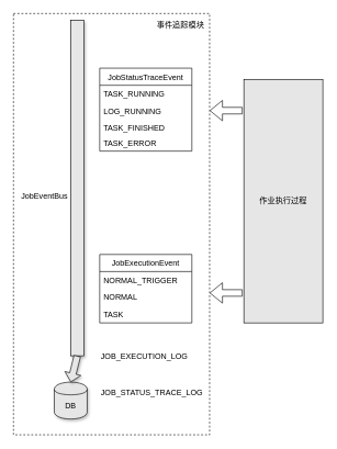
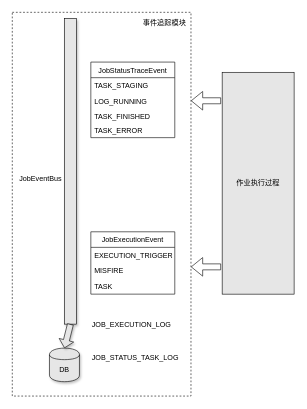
  <mxCell id="0" />
  <mxCell id="1" parent="0" />
  <mxCell id="2" value="" style="rounded=0;whiteSpace=wrap;html=1;shadow=0;strokeColor=#000000;fillColor=#FFFFFF;dashed=1;" vertex="1" parent="1"><mxGeometry x="20" y="20" width="298" height="640" as="geometry" /></mxCell>
  <mxCell id="3" value="" style="rounded=0;whiteSpace=wrap;html=1;shadow=1;strokeColor=#000000;fillColor=#E6E6E6;" vertex="1" parent="1"><mxGeometry x="107" y="30" width="20" height="510" as="geometry" /></mxCell>
  <mxCell id="4" value="JobEventBus" style="text;html=1;resizable=0;points=[];autosize=1;align=left;verticalAlign=top;spacingTop=-4;" vertex="1" parent="1"><mxGeometry x="30" y="287" width="90" height="20" as="geometry" /></mxCell>
  <mxCell id="5" value="DB" style="shape=cylinder;whiteSpace=wrap;html=1;boundedLbl=1;backgroundOutline=1;shadow=1;strokeColor=#000000;fillColor=#E6E6E6;" vertex="1" parent="1"><mxGeometry x="82" y="580" width="50" height="56" as="geometry" /></mxCell>
  <mxCell id="6" value="" style="shape=flexArrow;endArrow=classic;html=1;fillColor=#E6E6E6;strokeColor=#000000;endWidth=14;endSize=4;exitX=0.5;exitY=1;entryX=0.5;entryY=0;startSize=5;shadow=1;" edge="1" parent="1" source="3" target="5"><mxGeometry width="50" height="50" relative="1" as="geometry"><mxPoint x="227" y="670" as="sourcePoint" /><mxPoint x="227" y="715" as="targetPoint" /></mxGeometry></mxCell>
- <mxCell id="7" value="JOB_STATUS_TRACE_LOG" style="text;html=1;" vertex="1" parent="1"><mxGeometry x="151" y="582" width="180" height="30" as="geometry" /></mxCell>
+ <mxCell id="7" value="JOB_STATUS_TASK_LOG" style="text;html=1;" vertex="1" parent="1"><mxGeometry x="151" y="582" width="180" height="30" as="geometry" /></mxCell>
  <mxCell id="8" value="JOB_EXECUTION_LOG" style="text;html=1;" vertex="1" parent="1"><mxGeometry x="151" y="527" width="160" height="30" as="geometry" /></mxCell>
  <mxCell id="9" value="事件追踪模块" style="text;html=1;resizable=0;points=[];autosize=1;align=left;verticalAlign=top;spacingTop=-4;" vertex="1" parent="1"><mxGeometry x="236" y="28" width="90" height="20" as="geometry" /></mxCell>
  <mxCell id="10" value="JobStatusTraceEvent" style="swimlane;fontStyle=0;childLayout=stackLayout;horizontal=1;startSize=26;fillColor=none;horizontalStack=0;resizeParent=1;resizeParentMax=0;resizeLast=0;collapsible=1;marginBottom=0;" vertex="1" parent="1"><mxGeometry x="151" y="103" width="140" height="126" as="geometry"><mxRectangle x="77" y="99" width="90" height="26" as="alternateBounds" /></mxGeometry></mxCell>
- <mxCell id="11" value="TASK_RUNNING" style="text;strokeColor=none;fillColor=none;align=left;verticalAlign=top;spacingLeft=4;spacingRight=4;overflow=hidden;rotatable=0;points=[[0,0.5],[1,0.5]];portConstraint=eastwest;" vertex="1" parent="10"><mxGeometry y="26" width="140" height="26" as="geometry" /></mxCell>
+ <mxCell id="11" value="TASK_STAGING" style="text;strokeColor=none;fillColor=none;align=left;verticalAlign=top;spacingLeft=4;spacingRight=4;overflow=hidden;rotatable=0;points=[[0,0.5],[1,0.5]];portConstraint=eastwest;" vertex="1" parent="10"><mxGeometry y="26" width="140" height="26" as="geometry" /></mxCell>
  <mxCell id="12" value="LOG_RUNNING" style="text;strokeColor=none;fillColor=none;align=left;verticalAlign=top;spacingLeft=4;spacingRight=4;overflow=hidden;rotatable=0;points=[[0,0.5],[1,0.5]];portConstraint=eastwest;" vertex="1" parent="10"><mxGeometry y="52" width="140" height="26" as="geometry" /></mxCell>
  <mxCell id="13" value="TASK_FINISHED" style="text;strokeColor=none;fillColor=none;align=left;verticalAlign=top;spacingLeft=4;spacingRight=4;overflow=hidden;rotatable=0;points=[[0,0.5],[1,0.5]];portConstraint=eastwest;" vertex="1" parent="10"><mxGeometry y="78" width="140" height="22" as="geometry" /></mxCell>
  <mxCell id="14" value="TASK_ERROR" style="text;strokeColor=none;fillColor=none;align=left;verticalAlign=top;spacingLeft=4;spacingRight=4;overflow=hidden;rotatable=0;points=[[0,0.5],[1,0.5]];portConstraint=eastwest;" vertex="1" parent="10"><mxGeometry y="100" width="140" height="26" as="geometry" /></mxCell>
  <mxCell id="15" value="JobExecutionEvent" style="swimlane;fontStyle=0;childLayout=stackLayout;horizontal=1;startSize=26;fillColor=none;horizontalStack=0;resizeParent=1;resizeParentMax=0;resizeLast=0;collapsible=1;marginBottom=0;" vertex="1" parent="1"><mxGeometry x="151" y="386" width="140" height="104" as="geometry" /></mxCell>
- <mxCell id="16" value="NORMAL_TRIGGER" style="text;strokeColor=none;fillColor=none;align=left;verticalAlign=top;spacingLeft=4;spacingRight=4;overflow=hidden;rotatable=0;points=[[0,0.5],[1,0.5]];portConstraint=eastwest;" vertex="1" parent="15"><mxGeometry y="26" width="140" height="26" as="geometry" /></mxCell>
- <mxCell id="17" value="NORMAL" style="text;strokeColor=none;fillColor=none;align=left;verticalAlign=top;spacingLeft=4;spacingRight=4;overflow=hidden;rotatable=0;points=[[0,0.5],[1,0.5]];portConstraint=eastwest;" vertex="1" parent="15"><mxGeometry y="52" width="140" height="26" as="geometry" /></mxCell>
+ <mxCell id="16" value="EXECUTION_TRIGGER" style="text;strokeColor=none;fillColor=none;align=left;verticalAlign=top;spacingLeft=4;spacingRight=4;overflow=hidden;rotatable=0;points=[[0,0.5],[1,0.5]];portConstraint=eastwest;" vertex="1" parent="15"><mxGeometry y="26" width="140" height="26" as="geometry" /></mxCell>
+ <mxCell id="17" value="MISFIRE" style="text;strokeColor=none;fillColor=none;align=left;verticalAlign=top;spacingLeft=4;spacingRight=4;overflow=hidden;rotatable=0;points=[[0,0.5],[1,0.5]];portConstraint=eastwest;" vertex="1" parent="15"><mxGeometry y="52" width="140" height="26" as="geometry" /></mxCell>
  <mxCell id="18" value="TASK" style="text;strokeColor=none;fillColor=none;align=left;verticalAlign=top;spacingLeft=4;spacingRight=4;overflow=hidden;rotatable=0;points=[[0,0.5],[1,0.5]];portConstraint=eastwest;" vertex="1" parent="15"><mxGeometry y="78" width="140" height="26" as="geometry" /></mxCell>
  <mxCell id="19" value="" style="shape=flexArrow;endArrow=classic;html=1;fillColor=#ffffff;" edge="1" parent="1"><mxGeometry width="50" height="50" relative="1" as="geometry"><mxPoint x="368" y="167.5" as="sourcePoint" /><mxPoint x="318" y="167.5" as="targetPoint" /></mxGeometry></mxCell>
  <mxCell id="20" value="" style="shape=flexArrow;endArrow=classic;html=1;fillColor=#ffffff;" edge="1" parent="1"><mxGeometry width="50" height="50" relative="1" as="geometry"><mxPoint x="368" y="444.5" as="sourcePoint" /><mxPoint x="318" y="444.5" as="targetPoint" /></mxGeometry></mxCell>
  <mxCell id="21" value="作业执行过程" style="rounded=0;whiteSpace=wrap;html=1;fillColor=#e6e6e6;" vertex="1" parent="1"><mxGeometry x="370" y="120" width="120" height="370" as="geometry" /></mxCell>
